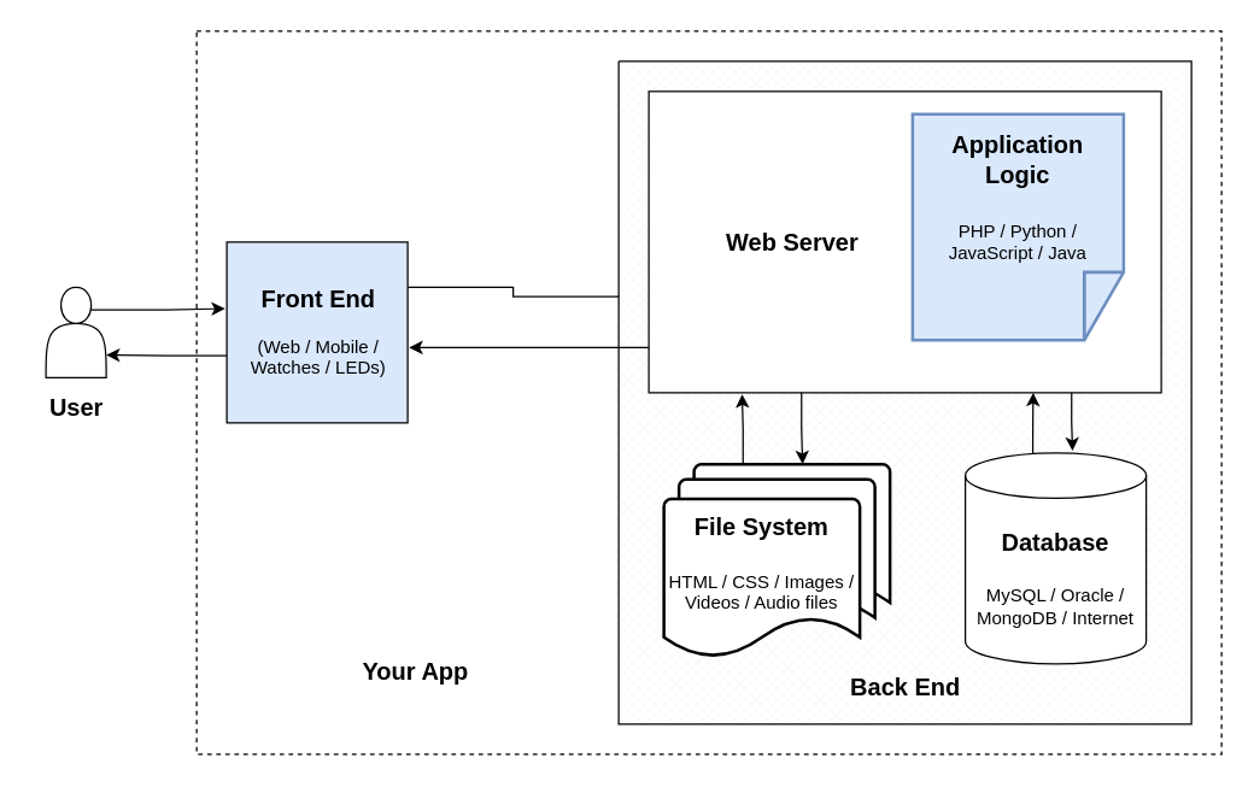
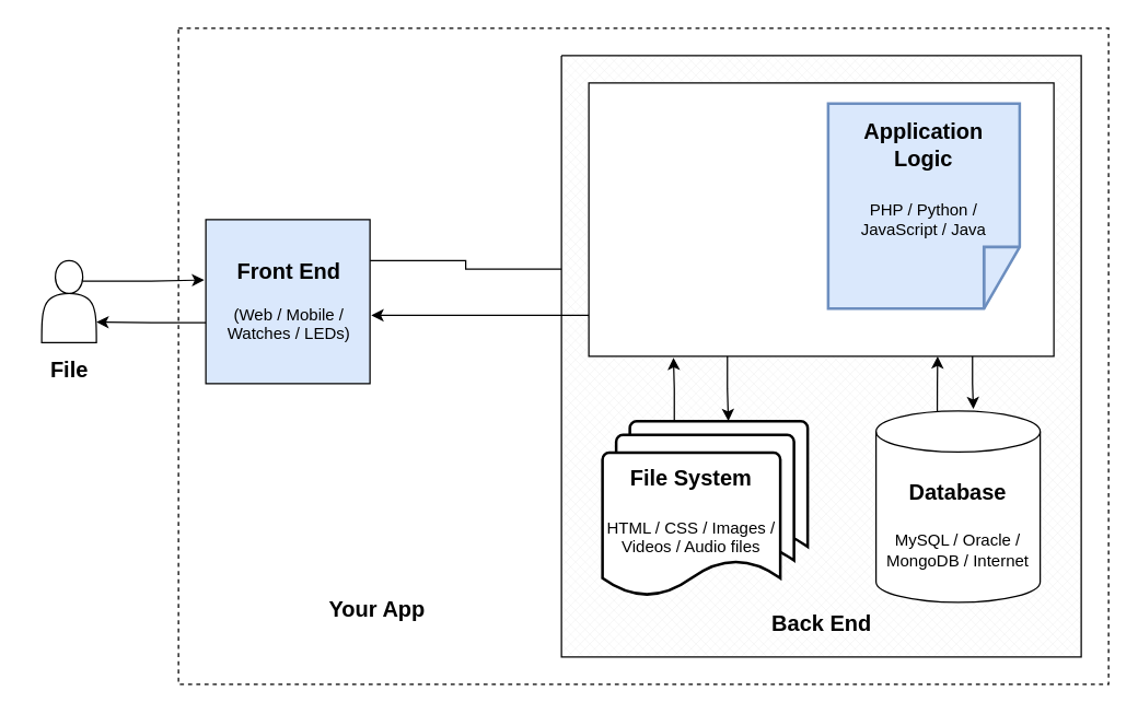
  <mxCell id="0" />
  <mxCell id="1" parent="0" />
  <mxCell id="2" style="edgeStyle=orthogonalEdgeStyle;rounded=0;orthogonalLoop=1;jettySize=auto;html=1;exitX=0.75;exitY=0.25;exitDx=0;exitDy=0;exitPerimeter=0;entryX=-0.01;entryY=0.368;entryDx=0;entryDy=0;entryPerimeter=0;fontSize=12;" edge="1" parent="1" source="3" target="8"><mxGeometry relative="1" as="geometry" /></mxCell>
  <mxCell id="3" value="" style="shape=actor;whiteSpace=wrap;html=1;" vertex="1" parent="1"><mxGeometry x="30" y="190" width="40" height="60" as="geometry" /></mxCell>
  <mxCell id="4" value="" style="endArrow=none;dashed=1;html=1;rounded=0;" edge="1" parent="1"><mxGeometry width="50" height="50" relative="1" as="geometry"><mxPoint x="130" y="20" as="sourcePoint" /><mxPoint x="130" y="20" as="targetPoint" /><Array as="points"><mxPoint x="810" y="20" /><mxPoint x="810" y="500" /><mxPoint x="130" y="500" /></Array></mxGeometry></mxCell>
- <mxCell id="5" value="&lt;b&gt;&lt;font style=&quot;font-size: 16px;&quot;&gt;User&lt;/font&gt;&lt;/b&gt;" style="text;html=1;align=center;verticalAlign=middle;resizable=0;points=[];autosize=1;strokeColor=none;fillColor=none;" vertex="1" parent="1"><mxGeometry x="20" y="255" width="60" height="30" as="geometry" /></mxCell>
+ <mxCell id="5" value="&lt;b&gt;&lt;font style=&quot;font-size: 16px;&quot;&gt;File&lt;/font&gt;&lt;/b&gt;" style="text;html=1;align=center;verticalAlign=middle;resizable=0;points=[];autosize=1;strokeColor=none;fillColor=none;" vertex="1" parent="1"><mxGeometry x="20" y="255" width="60" height="30" as="geometry" /></mxCell>
  <mxCell id="6" style="edgeStyle=orthogonalEdgeStyle;rounded=0;orthogonalLoop=1;jettySize=auto;html=1;exitX=0.003;exitY=0.628;exitDx=0;exitDy=0;entryX=1;entryY=0.75;entryDx=0;entryDy=0;fontSize=12;exitPerimeter=0;" edge="1" parent="1" source="8" target="3"><mxGeometry relative="1" as="geometry" /></mxCell>
  <mxCell id="7" style="edgeStyle=orthogonalEdgeStyle;rounded=0;orthogonalLoop=1;jettySize=auto;html=1;exitX=1;exitY=0.25;exitDx=0;exitDy=0;entryX=0.049;entryY=0.355;entryDx=0;entryDy=0;entryPerimeter=0;fontSize=12;" edge="1" parent="1" source="8" target="9"><mxGeometry relative="1" as="geometry" /></mxCell>
  <mxCell id="8" value="&lt;blockquote style=&quot;margin: 0 0 0 40px; border: none; padding: 0px;&quot;&gt;&lt;/blockquote&gt;&lt;b style=&quot;background-color: initial; font-size: 16px;&quot;&gt;&lt;div style=&quot;text-align: center;&quot;&gt;&lt;b style=&quot;background-color: initial;&quot;&gt;&lt;font style=&quot;font-size: 16px;&quot;&gt;Front End&lt;/font&gt;&lt;/b&gt;&lt;/div&gt;&lt;/b&gt;&lt;div style=&quot;text-align: center;&quot;&gt;&lt;span style=&quot;background-color: initial;&quot;&gt;&lt;font style=&quot;font-size: 12px;&quot;&gt;&lt;br&gt;&lt;/font&gt;&lt;/span&gt;&lt;/div&gt;&lt;div style=&quot;text-align: center;&quot;&gt;&lt;span style=&quot;background-color: initial;&quot;&gt;&lt;font style=&quot;font-size: 12px;&quot;&gt;(Web / Mobile / Watches / LEDs)&lt;/font&gt;&lt;/span&gt;&lt;/div&gt;" style="rounded=0;whiteSpace=wrap;html=1;align=left;fillColor=#dae8fc;" vertex="1" parent="1"><mxGeometry x="150" y="160" width="120" height="120" as="geometry" /></mxCell>
  <mxCell id="9" value="" style="verticalLabelPosition=bottom;verticalAlign=top;html=1;shape=mxgraph.basic.patternFillRect;fillStyle=diagGrid;step=5;fillStrokeWidth=0.2;fillStrokeColor=#dddddd;" vertex="1" parent="1"><mxGeometry x="410" y="40" width="380" height="440" as="geometry" /></mxCell>
  <mxCell id="10" style="edgeStyle=orthogonalEdgeStyle;rounded=0;orthogonalLoop=1;jettySize=auto;html=1;exitX=0.001;exitY=0.861;exitDx=0;exitDy=0;fontSize=12;exitPerimeter=0;" edge="1" parent="1" source="13"><mxGeometry relative="1" as="geometry"><mxPoint x="271" y="230" as="targetPoint" /><Array as="points"><mxPoint x="430" y="230" /></Array></mxGeometry></mxCell>
  <mxCell id="11" style="edgeStyle=orthogonalEdgeStyle;rounded=0;orthogonalLoop=1;jettySize=auto;html=1;exitX=0.298;exitY=0.989;exitDx=0;exitDy=0;entryX=0.554;entryY=-0.001;entryDx=0;entryDy=0;entryPerimeter=0;fontSize=12;exitPerimeter=0;" edge="1" parent="1" source="13" target="16"><mxGeometry relative="1" as="geometry" /></mxCell>
  <mxCell id="12" style="edgeStyle=orthogonalEdgeStyle;rounded=0;orthogonalLoop=1;jettySize=auto;html=1;exitX=0.825;exitY=0.993;exitDx=0;exitDy=0;entryX=0.593;entryY=-0.01;entryDx=0;entryDy=0;entryPerimeter=0;fontSize=12;exitPerimeter=0;" edge="1" parent="1" source="13" target="20"><mxGeometry relative="1" as="geometry" /></mxCell>
  <mxCell id="13" value="" style="rounded=0;whiteSpace=wrap;html=1;" vertex="1" parent="1"><mxGeometry x="430" y="60" width="340" height="200" as="geometry" /></mxCell>
  <mxCell id="14" value="" style="shape=mxgraph.cisco.misc.page_icon;html=1;pointerEvents=1;dashed=0;fillColor=#dae8fc;strokeColor=#6c8ebf;strokeWidth=2;verticalLabelPosition=bottom;verticalAlign=top;align=center;outlineConnect=0;direction=south;" vertex="1" parent="1"><mxGeometry x="605" y="75" width="140" height="150" as="geometry" /></mxCell>
  <mxCell id="15" style="edgeStyle=orthogonalEdgeStyle;rounded=0;orthogonalLoop=1;jettySize=auto;html=1;exitX=0.25;exitY=0;exitDx=0;exitDy=0;exitPerimeter=0;entryX=0.182;entryY=1.005;entryDx=0;entryDy=0;entryPerimeter=0;fontSize=12;" edge="1" parent="1" source="16" target="13"><mxGeometry relative="1" as="geometry" /></mxCell>
  <mxCell id="16" value="" style="strokeWidth=2;html=1;shape=mxgraph.flowchart.document2;whiteSpace=wrap;size=0.25;" vertex="1" parent="1"><mxGeometry x="460" y="307.5" width="130" height="105" as="geometry" /></mxCell>
  <mxCell id="17" value="" style="strokeWidth=2;html=1;shape=mxgraph.flowchart.document2;whiteSpace=wrap;size=0.25;" vertex="1" parent="1"><mxGeometry x="450" y="317.5" width="130" height="105" as="geometry" /></mxCell>
  <mxCell id="18" value="&lt;span style=&quot;font-size: 16px;&quot;&gt;&lt;b&gt;File System&lt;br&gt;&lt;br&gt;&lt;/b&gt;&lt;/span&gt;HTML / CSS / Images / Videos / Audio files&lt;br&gt;&lt;span style=&quot;font-size: 16px;&quot;&gt;&lt;b&gt;&lt;br&gt;&lt;/b&gt;&lt;/span&gt;" style="strokeWidth=2;html=1;shape=mxgraph.flowchart.document2;whiteSpace=wrap;size=0.25;" vertex="1" parent="1"><mxGeometry x="440" y="330.5" width="130" height="105" as="geometry" /></mxCell>
  <mxCell id="19" style="edgeStyle=orthogonalEdgeStyle;rounded=0;orthogonalLoop=1;jettySize=auto;html=1;exitX=0.373;exitY=0.001;exitDx=0;exitDy=0;exitPerimeter=0;entryX=0.75;entryY=1;entryDx=0;entryDy=0;fontSize=12;" edge="1" parent="1" source="20" target="13"><mxGeometry relative="1" as="geometry" /></mxCell>
  <mxCell id="20" value="&lt;span style=&quot;border-color: var(--border-color); font-size: 16px;&quot;&gt;&lt;b style=&quot;border-color: var(--border-color);&quot;&gt;Database&lt;br style=&quot;border-color: var(--border-color);&quot;&gt;&lt;br style=&quot;border-color: var(--border-color);&quot;&gt;&lt;/b&gt;&lt;/span&gt;MySQL / Oracle / MongoDB / Internet" style="shape=cylinder3;whiteSpace=wrap;html=1;boundedLbl=1;backgroundOutline=1;size=15;" vertex="1" parent="1"><mxGeometry x="640" y="300" width="120" height="140" as="geometry" /></mxCell>
- <mxCell id="21" value="&lt;b style=&quot;border-color: var(--border-color); text-align: left; background-color: initial; font-size: 16px;&quot;&gt;&lt;div style=&quot;border-color: var(--border-color); text-align: center;&quot;&gt;Web Server&lt;/div&gt;&lt;/b&gt;" style="text;html=1;align=center;verticalAlign=middle;resizable=0;points=[];autosize=1;strokeColor=none;fillColor=none;fontSize=12;" vertex="1" parent="1"><mxGeometry x="470" y="145" width="110" height="30" as="geometry" /></mxCell>
  <mxCell id="22" value="&lt;span style=&quot;font-size: 16px; font-weight: 700;&quot;&gt;Application&lt;br&gt;&lt;div style=&quot;&quot;&gt;&lt;span style=&quot;background-color: initial;&quot;&gt;Logic&lt;/span&gt;&lt;/div&gt;&lt;/span&gt;" style="text;html=1;strokeColor=none;fillColor=none;align=center;verticalAlign=middle;whiteSpace=wrap;rounded=0;fontSize=12;" vertex="1" parent="1"><mxGeometry x="625" y="90" width="100" height="30" as="geometry" /></mxCell>
  <mxCell id="23" value="PHP / Python / JavaScript / Java" style="text;html=1;strokeColor=none;fillColor=none;align=center;verticalAlign=middle;whiteSpace=wrap;rounded=0;fontSize=12;" vertex="1" parent="1"><mxGeometry x="615" y="145" width="120" height="30" as="geometry" /></mxCell>
  <mxCell id="24" style="edgeStyle=orthogonalEdgeStyle;rounded=0;orthogonalLoop=1;jettySize=auto;html=1;exitX=0.5;exitY=1;exitDx=0;exitDy=0;fontSize=12;" edge="1" parent="1" source="22" target="22"><mxGeometry relative="1" as="geometry" /></mxCell>
  <mxCell id="25" value="&lt;b style=&quot;border-color: var(--border-color); text-align: left; background-color: initial; font-size: 16px;&quot;&gt;&lt;div style=&quot;border-color: var(--border-color); text-align: center;&quot;&gt;Back End&lt;/div&gt;&lt;/b&gt;" style="text;html=1;align=center;verticalAlign=middle;resizable=0;points=[];autosize=1;strokeColor=none;fillColor=none;fontSize=12;" vertex="1" parent="1"><mxGeometry x="550" y="440" width="100" height="30" as="geometry" /></mxCell>
  <mxCell id="26" value="&lt;b style=&quot;border-color: var(--border-color); text-align: left; background-color: initial; font-size: 16px;&quot;&gt;&lt;div style=&quot;border-color: var(--border-color); text-align: center;&quot;&gt;Your App&lt;/div&gt;&lt;/b&gt;" style="text;html=1;align=center;verticalAlign=middle;resizable=0;points=[];autosize=1;strokeColor=none;fillColor=none;fontSize=12;" vertex="1" parent="1"><mxGeometry x="230" y="430" width="90" height="30" as="geometry" /></mxCell>
